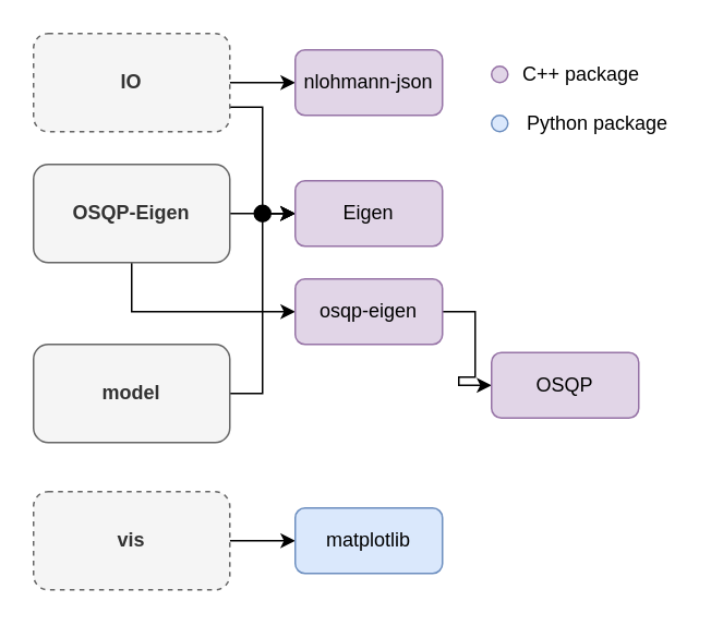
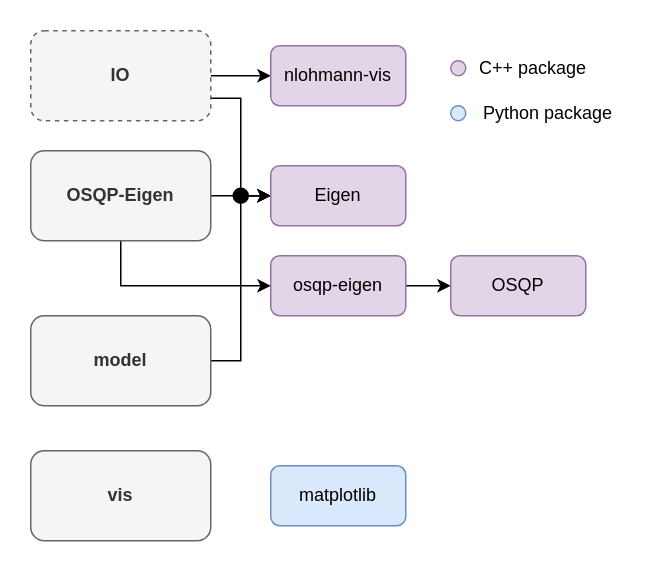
  <mxCell id="0" />
  <mxCell id="1" parent="0" />
  <mxCell id="2" style="edgeStyle=orthogonalEdgeStyle;rounded=0;orthogonalLoop=1;jettySize=auto;html=1;exitX=1;exitY=0.5;exitDx=0;exitDy=0;entryX=0;entryY=0.5;entryDx=0;entryDy=0;" parent="1" source="4" target="13" edge="1"><mxGeometry relative="1" as="geometry" /></mxCell>
  <mxCell id="3" style="edgeStyle=orthogonalEdgeStyle;rounded=0;orthogonalLoop=1;jettySize=auto;html=1;exitX=1;exitY=0.75;exitDx=0;exitDy=0;entryX=0;entryY=0.5;entryDx=0;entryDy=0;" parent="1" source="4" target="14" edge="1"><mxGeometry relative="1" as="geometry" /></mxCell>
  <mxCell id="4" value="&lt;b&gt;IO&lt;/b&gt;" style="rounded=1;whiteSpace=wrap;html=1;fillColor=#f5f5f5;fontColor=#333333;strokeColor=#666666;dashed=1;" parent="1" vertex="1"><mxGeometry x="20" y="20" width="120" height="60" as="geometry" /></mxCell>
  <mxCell id="5" style="edgeStyle=orthogonalEdgeStyle;rounded=0;orthogonalLoop=1;jettySize=auto;html=1;exitX=1;exitY=0.5;exitDx=0;exitDy=0;startArrow=none;" parent="1" source="19" edge="1"><mxGeometry relative="1" as="geometry"><mxPoint x="180" y="130" as="targetPoint" /><Array as="points"><mxPoint x="160" y="130" /></Array></mxGeometry></mxCell>
  <mxCell id="6" style="edgeStyle=orthogonalEdgeStyle;rounded=0;orthogonalLoop=1;jettySize=auto;html=1;exitX=1;exitY=0.5;exitDx=0;exitDy=0;entryX=0.5;entryY=1;entryDx=0;entryDy=0;endArrow=none;endFill=0;" edge="1" parent="1" source="7" target="19"><mxGeometry relative="1" as="geometry" /></mxCell>
  <mxCell id="7" value="&lt;b&gt;model&lt;/b&gt;" style="rounded=1;whiteSpace=wrap;html=1;fillColor=#f5f5f5;fontColor=#333333;strokeColor=#666666;" parent="1" vertex="1"><mxGeometry x="20" y="210" width="120" height="60" as="geometry" /></mxCell>
  <mxCell id="8" style="edgeStyle=orthogonalEdgeStyle;rounded=0;orthogonalLoop=1;jettySize=auto;html=1;exitX=1;exitY=0.5;exitDx=0;exitDy=0;entryX=0;entryY=0.5;entryDx=0;entryDy=0;" parent="1" source="10" target="14" edge="1"><mxGeometry relative="1" as="geometry" /></mxCell>
  <mxCell id="9" style="edgeStyle=orthogonalEdgeStyle;rounded=0;orthogonalLoop=1;jettySize=auto;html=1;exitX=0.5;exitY=1;exitDx=0;exitDy=0;entryX=0;entryY=0.5;entryDx=0;entryDy=0;" parent="1" source="10" target="16" edge="1"><mxGeometry relative="1" as="geometry" /></mxCell>
  <mxCell id="10" value="&lt;b&gt;OSQP-Eigen&lt;/b&gt;" style="rounded=1;whiteSpace=wrap;html=1;fillColor=#f5f5f5;fontColor=#333333;strokeColor=#666666;" parent="1" vertex="1"><mxGeometry x="20" y="100" width="120" height="60" as="geometry" /></mxCell>
- <mxCell id="11" style="edgeStyle=orthogonalEdgeStyle;rounded=0;orthogonalLoop=1;jettySize=auto;html=1;exitX=1;exitY=0.5;exitDx=0;exitDy=0;entryX=0;entryY=0.5;entryDx=0;entryDy=0;" parent="1" source="12" target="17" edge="1"><mxGeometry relative="1" as="geometry" /></mxCell>
- <mxCell id="12" value="&lt;b&gt;vis&lt;/b&gt;" style="rounded=1;whiteSpace=wrap;html=1;fillColor=#f5f5f5;fontColor=#333333;strokeColor=#666666;dashed=1;" parent="1" vertex="1"><mxGeometry x="20" y="300" width="120" height="60" as="geometry" /></mxCell>
- <mxCell id="13" value="nlohmann-json" style="rounded=1;whiteSpace=wrap;html=1;fillColor=#e1d5e7;strokeColor=#9673a6;" parent="1" vertex="1"><mxGeometry x="180" y="30" width="90" height="40" as="geometry" /></mxCell>
+ <mxCell id="12" value="&lt;b&gt;vis&lt;/b&gt;" style="rounded=1;whiteSpace=wrap;html=1;fillColor=#f5f5f5;fontColor=#333333;strokeColor=#666666;" parent="1" vertex="1"><mxGeometry x="20" y="300" width="120" height="60" as="geometry" /></mxCell>
+ <mxCell id="13" value="nlohmann-vis" style="rounded=1;whiteSpace=wrap;html=1;fillColor=#e1d5e7;strokeColor=#9673a6;" parent="1" vertex="1"><mxGeometry x="180" y="30" width="90" height="40" as="geometry" /></mxCell>
  <mxCell id="14" value="Eigen" style="rounded=1;whiteSpace=wrap;html=1;fillColor=#e1d5e7;strokeColor=#9673a6;" parent="1" vertex="1"><mxGeometry x="180" y="110" width="90" height="40" as="geometry" /></mxCell>
  <mxCell id="15" style="edgeStyle=orthogonalEdgeStyle;rounded=0;orthogonalLoop=1;jettySize=auto;html=1;exitX=1;exitY=0.5;exitDx=0;exitDy=0;entryX=0;entryY=0.5;entryDx=0;entryDy=0;" parent="1" source="16" target="18" edge="1"><mxGeometry relative="1" as="geometry" /></mxCell>
  <mxCell id="16" value="osqp-eigen" style="rounded=1;whiteSpace=wrap;html=1;fillColor=#e1d5e7;strokeColor=#9673a6;" parent="1" vertex="1"><mxGeometry x="180" y="170" width="90" height="40" as="geometry" /></mxCell>
  <mxCell id="17" value="matplotlib" style="rounded=1;whiteSpace=wrap;html=1;fillColor=#dae8fc;strokeColor=#6c8ebf;" parent="1" vertex="1"><mxGeometry x="180" y="310" width="90" height="40" as="geometry" /></mxCell>
- <mxCell id="18" value="OSQP" style="rounded=1;whiteSpace=wrap;html=1;fillColor=#e1d5e7;strokeColor=#9673a6;" parent="1" vertex="1"><mxGeometry x="300" y="215" width="90" height="40" as="geometry" /></mxCell>
+ <mxCell id="18" value="OSQP" style="rounded=1;whiteSpace=wrap;html=1;fillColor=#e1d5e7;strokeColor=#9673a6;" parent="1" vertex="1"><mxGeometry x="300" y="170" width="90" height="40" as="geometry" /></mxCell>
  <mxCell id="19" value="" style="ellipse;whiteSpace=wrap;html=1;aspect=fixed;fillColor=#000000;" parent="1" vertex="1"><mxGeometry x="155" y="125" width="10" height="10" as="geometry" /></mxCell>
  <mxCell id="20" value="" style="ellipse;whiteSpace=wrap;html=1;aspect=fixed;fillColor=#e1d5e7;strokeColor=#9673a6;" parent="1" vertex="1"><mxGeometry x="300" y="40" width="10" height="10" as="geometry" /></mxCell>
  <mxCell id="21" value="" style="ellipse;whiteSpace=wrap;html=1;aspect=fixed;fillColor=#dae8fc;strokeColor=#6c8ebf;" parent="1" vertex="1"><mxGeometry x="300" y="70" width="10" height="10" as="geometry" /></mxCell>
  <mxCell id="22" value="C++ package" style="text;html=1;strokeColor=none;fillColor=none;align=center;verticalAlign=middle;whiteSpace=wrap;rounded=0;" parent="1" vertex="1"><mxGeometry x="300" y="30" width="110" height="30" as="geometry" /></mxCell>
  <mxCell id="23" value="Python package" style="text;html=1;strokeColor=none;fillColor=none;align=center;verticalAlign=middle;whiteSpace=wrap;rounded=0;" parent="1" vertex="1"><mxGeometry x="310" y="60" width="110" height="30" as="geometry" /></mxCell>
